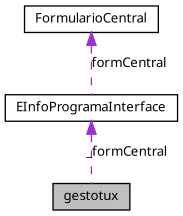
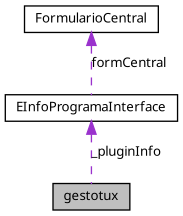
  digraph {
    fontname="Noto Sans"
    node [color=black fontname="Noto Sans" fontsize=10 shape=record]
    edge [color=darkorchid3 dir=back fontname="Noto Sans" fontsize=10 labelfontname=FreeSans labelfontsize=10 style=dashed]
    n1 [fillcolor=grey75 fontcolor=black height=0.2 label=gestotux style=filled width=0.4]
    n2 [height=0.2 label=FormularioCentral width=0.4]
    n3 [height=0.2 label=EInfoProgramaInterface width=0.4]
    n2 -> n3 [label=formCentral]
-   n3 -> n1 [label=_formCentral]
+   n3 -> n1 [label=_pluginInfo]
  }
